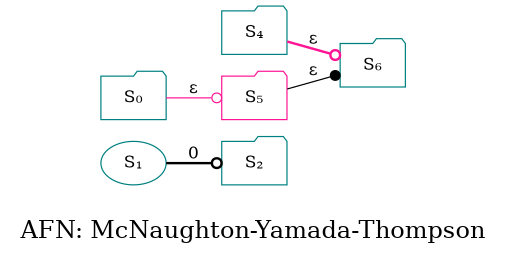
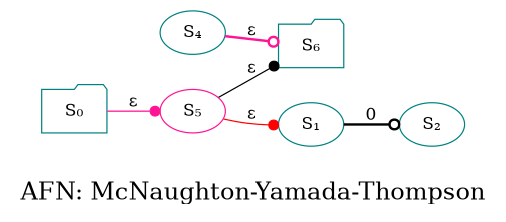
  digraph {
    fontsize=20
    label="\nAFN: McNaughton-Yamada-Thompson"
    rankdir=LR
    node [color=teal shape=folder]
    edge [arrowhead=dot color=black style=solid]
    n1 [label="S₁" shape=ellipse]
-   n2 [label="S₂"]
-   n3 [label="S₄"]
+   n2 [label="S₂" shape=ellipse]
+   n3 [label="S₄" shape=ellipse]
    n4 [label="S₆"]
-   n5 [color=deeppink label="S₅"]
+   n5 [color=deeppink label="S₅" shape=ellipse]
    n6 [label="S₀"]
    n1 -> n2 [arrowhead=odot label=0 style=bold]
    n3 -> n4 [arrowhead=odot color=deeppink label="ε" style=bold]
+   n5 -> n1 [color=red label="ε"]
    n5 -> n4 [label="ε"]
-   n6 -> n5 [arrowhead=odot color=deeppink label="ε"]
+   n6 -> n5 [color=deeppink label="ε"]
  }
